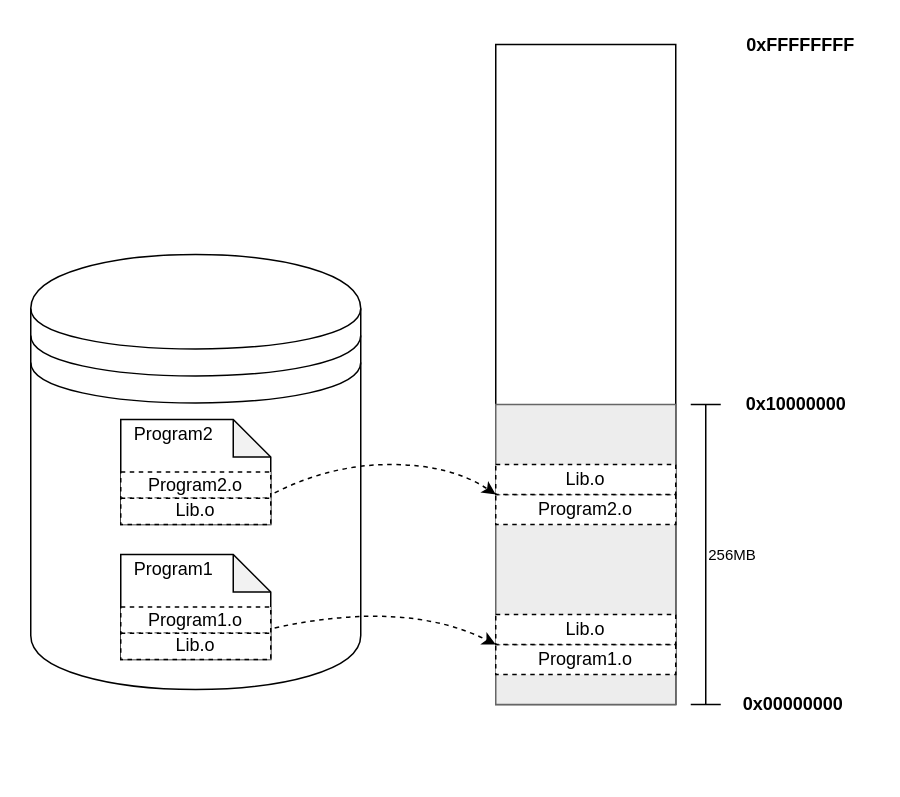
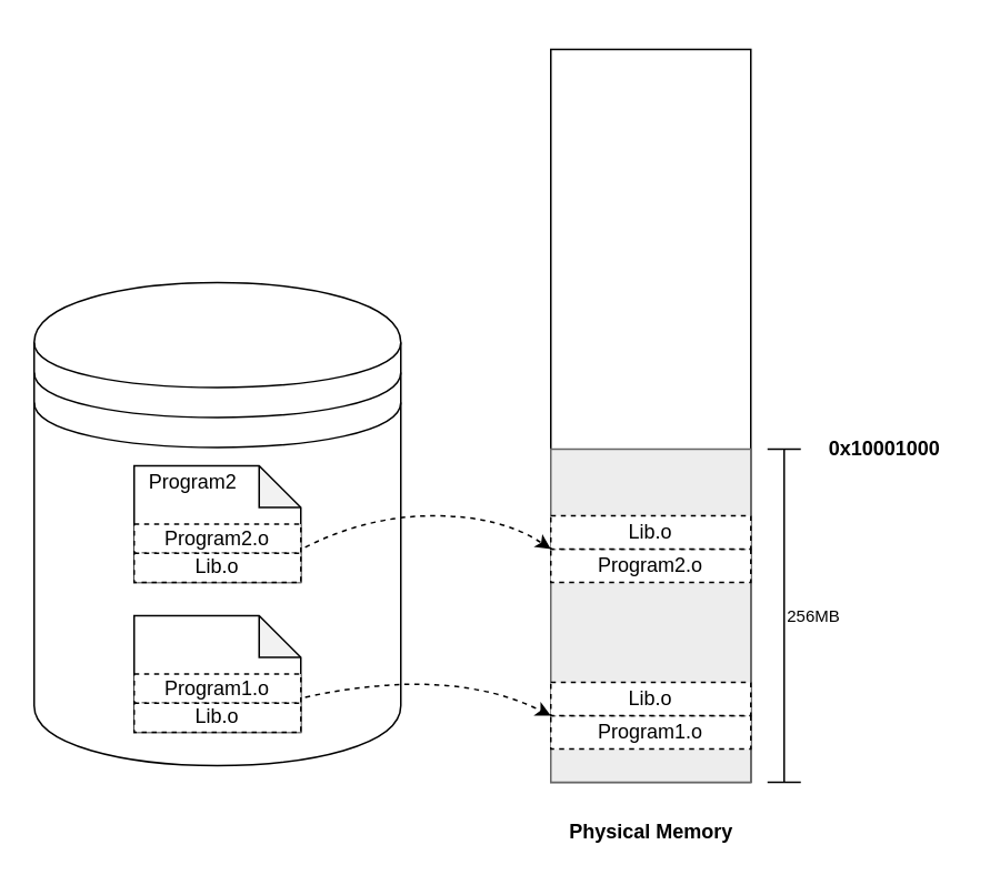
  <mxCell id="0" />
  <mxCell id="1" parent="0" />
  <mxCell id="2" value="" style="shape=datastore;whiteSpace=wrap;html=1;" vertex="1" parent="1"><mxGeometry x="20" y="169" width="220" height="290" as="geometry" /></mxCell>
  <mxCell id="3" value="" style="group" vertex="1" connectable="0" parent="1"><mxGeometry x="80" y="279" width="100" height="70" as="geometry" /></mxCell>
  <mxCell id="4" value="" style="shape=note;whiteSpace=wrap;html=1;backgroundOutline=1;darkOpacity=0.05;size=25;" vertex="1" parent="3"><mxGeometry width="100" height="70" as="geometry" /></mxCell>
  <mxCell id="5" value="Program2" style="text;html=1;align=center;verticalAlign=middle;resizable=0;points=[];autosize=1;" vertex="1" parent="3"><mxGeometry width="70" height="20" as="geometry" /></mxCell>
  <mxCell id="6" value="Program2.o" style="rounded=0;whiteSpace=wrap;html=1;dashed=1;" vertex="1" parent="3"><mxGeometry y="35" width="100" height="17.5" as="geometry" /></mxCell>
  <mxCell id="7" value="Lib.o" style="rounded=0;whiteSpace=wrap;html=1;dashed=1;" vertex="1" parent="3"><mxGeometry y="52.5" width="100" height="17.5" as="geometry" /></mxCell>
  <mxCell id="8" value="" style="group" vertex="1" connectable="0" parent="1"><mxGeometry x="80" y="369" width="100" height="70" as="geometry" /></mxCell>
  <mxCell id="9" value="" style="shape=note;whiteSpace=wrap;html=1;backgroundOutline=1;darkOpacity=0.05;size=25;" vertex="1" parent="8"><mxGeometry width="100" height="70" as="geometry" /></mxCell>
- <mxCell id="10" value="Program1" style="text;html=1;align=center;verticalAlign=middle;resizable=0;points=[];autosize=1;" vertex="1" parent="8"><mxGeometry width="70" height="20" as="geometry" /></mxCell>
  <mxCell id="11" value="Program1.o" style="rounded=0;whiteSpace=wrap;html=1;dashed=1;" vertex="1" parent="8"><mxGeometry y="35" width="100" height="17.5" as="geometry" /></mxCell>
  <mxCell id="12" value="Lib.o" style="rounded=0;whiteSpace=wrap;html=1;dashed=1;" vertex="1" parent="8"><mxGeometry y="52.5" width="100" height="17.5" as="geometry" /></mxCell>
  <mxCell id="13" value="" style="rounded=0;whiteSpace=wrap;html=1;" vertex="1" parent="1"><mxGeometry x="330" y="29" width="120" height="440" as="geometry" /></mxCell>
  <mxCell id="14" value="" style="rounded=0;whiteSpace=wrap;html=1;strokeColor=#666666;fontColor=#333333;fillColor=#EDEDED;" vertex="1" parent="1"><mxGeometry x="330" y="269" width="120" height="200" as="geometry" /></mxCell>
  <mxCell id="15" value="Program2.o" style="rounded=0;whiteSpace=wrap;html=1;dashed=1;" vertex="1" parent="1"><mxGeometry x="330" y="329" width="120" height="20" as="geometry" /></mxCell>
  <mxCell id="16" value="Lib.o" style="rounded=0;whiteSpace=wrap;html=1;dashed=1;" vertex="1" parent="1"><mxGeometry x="330" y="309" width="120" height="20" as="geometry" /></mxCell>
  <mxCell id="17" value="Program1.o" style="rounded=0;whiteSpace=wrap;html=1;dashed=1;" vertex="1" parent="1"><mxGeometry x="330" y="429" width="120" height="20" as="geometry" /></mxCell>
  <mxCell id="18" value="Lib.o" style="rounded=0;whiteSpace=wrap;html=1;dashed=1;" vertex="1" parent="1"><mxGeometry x="330" y="409" width="120" height="20" as="geometry" /></mxCell>
  <mxCell id="19" value="&lt;font style=&quot;font-size: 10px&quot;&gt;256MB&lt;/font&gt;" style="shape=crossbar;whiteSpace=wrap;html=1;rounded=1;fillColor=#EDEDED;rotation=0;sketch=0;shadow=0;noLabel=0;direction=north;movableLabel=1;" vertex="1" parent="1"><mxGeometry x="460" y="269" width="20" height="200" as="geometry"><mxPoint x="18" as="offset" /></mxGeometry></mxCell>
- <mxCell id="21" value="&lt;b&gt;0x00000000&lt;/b&gt;" style="text;html=1;align=center;verticalAlign=middle;resizable=0;points=[];autosize=1;" vertex="1" parent="1"><mxGeometry x="488" y="459" width="80" height="20" as="geometry" /></mxCell>
- <mxCell id="22" value="&lt;b&gt;0x10000000&lt;/b&gt;" style="text;html=1;align=center;verticalAlign=middle;resizable=0;points=[];autosize=1;" vertex="1" parent="1"><mxGeometry x="490" y="259" width="80" height="20" as="geometry" /></mxCell>
- <mxCell id="23" value="&lt;b&gt;0xFFFFFFFF&lt;/b&gt;" style="text;html=1;align=center;verticalAlign=middle;resizable=0;points=[];autosize=1;" vertex="1" parent="1"><mxGeometry x="488" y="20" width="90" height="20" as="geometry" /></mxCell>
+ <mxCell id="20" value="&lt;b&gt;Physical Memory&lt;/b&gt;" style="text;html=1;align=center;verticalAlign=middle;resizable=0;points=[];autosize=1;" vertex="1" parent="1"><mxGeometry x="335" y="489" width="110" height="20" as="geometry" /></mxCell>
+ <mxCell id="22" value="&lt;b&gt;0x10001000&lt;/b&gt;" style="text;html=1;align=center;verticalAlign=middle;resizable=0;points=[];autosize=1;" vertex="1" parent="1"><mxGeometry x="490" y="259" width="80" height="20" as="geometry" /></mxCell>
  <mxCell id="24" value="" style="curved=1;endArrow=classic;html=1;entryX=0;entryY=1;entryDx=0;entryDy=0;exitX=1.026;exitY=0.796;exitDx=0;exitDy=0;exitPerimeter=0;dashed=1;" edge="1" parent="1" source="6" target="16"><mxGeometry width="50" height="50" relative="1" as="geometry"><mxPoint x="190" y="319" as="sourcePoint" /><mxPoint x="280" y="269" as="targetPoint" /><Array as="points"><mxPoint x="220" y="309" /><mxPoint x="300" y="309" /></Array></mxGeometry></mxCell>
  <mxCell id="25" value="" style="curved=1;endArrow=classic;html=1;entryX=0;entryY=1;entryDx=0;entryDy=0;exitX=1.026;exitY=0.796;exitDx=0;exitDy=0;exitPerimeter=0;dashed=1;" edge="1" parent="1" target="18"><mxGeometry width="50" height="50" relative="1" as="geometry"><mxPoint x="182.6" y="417.93" as="sourcePoint" /><mxPoint x="330" y="419" as="targetPoint" /><Array as="points"><mxPoint x="270" y="399" /></Array></mxGeometry></mxCell>
